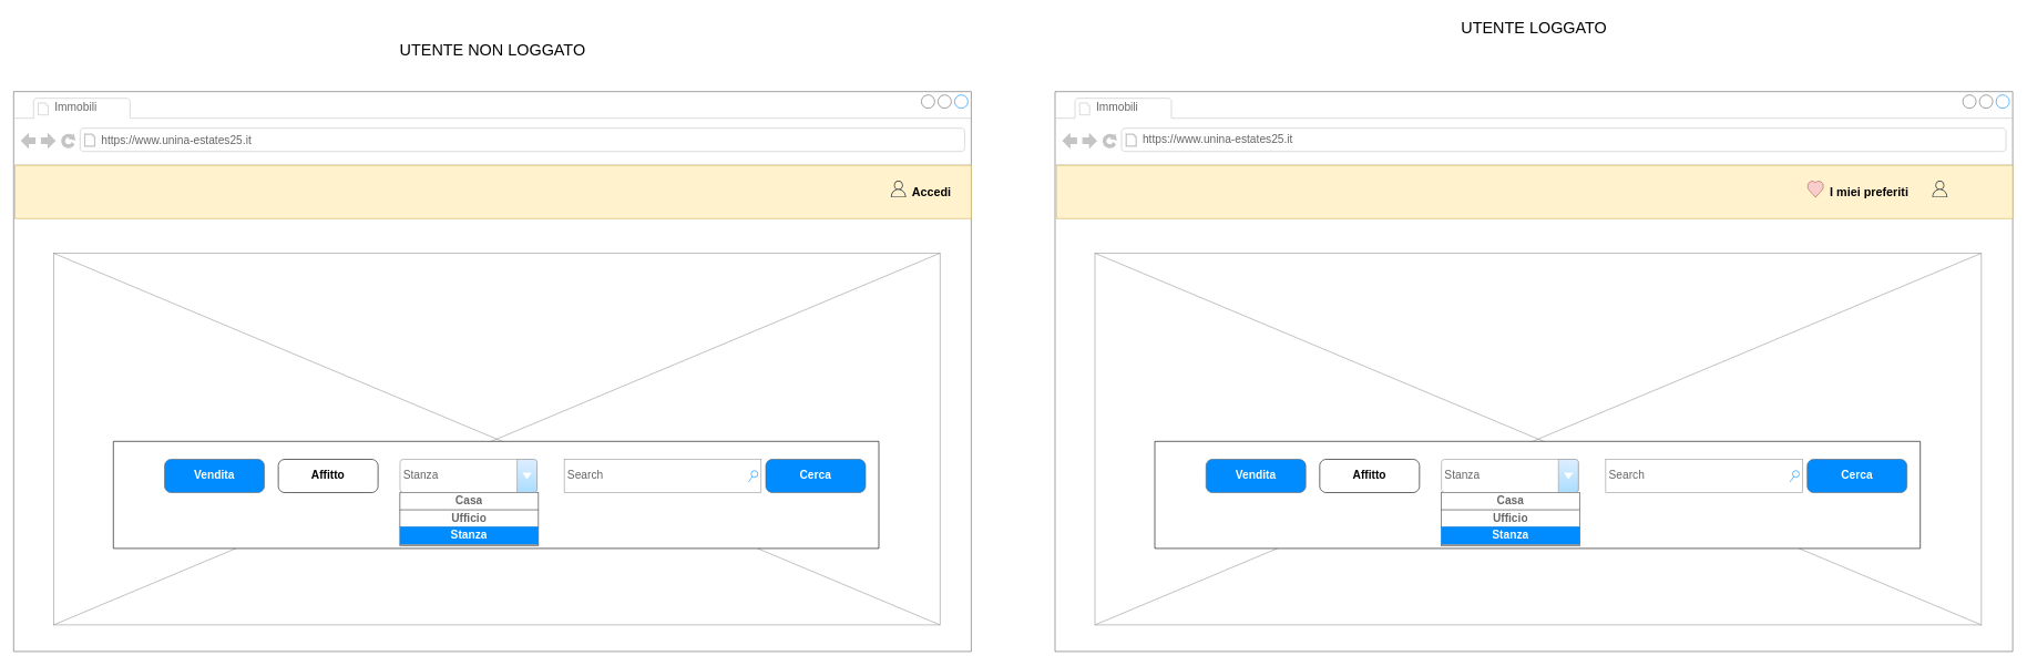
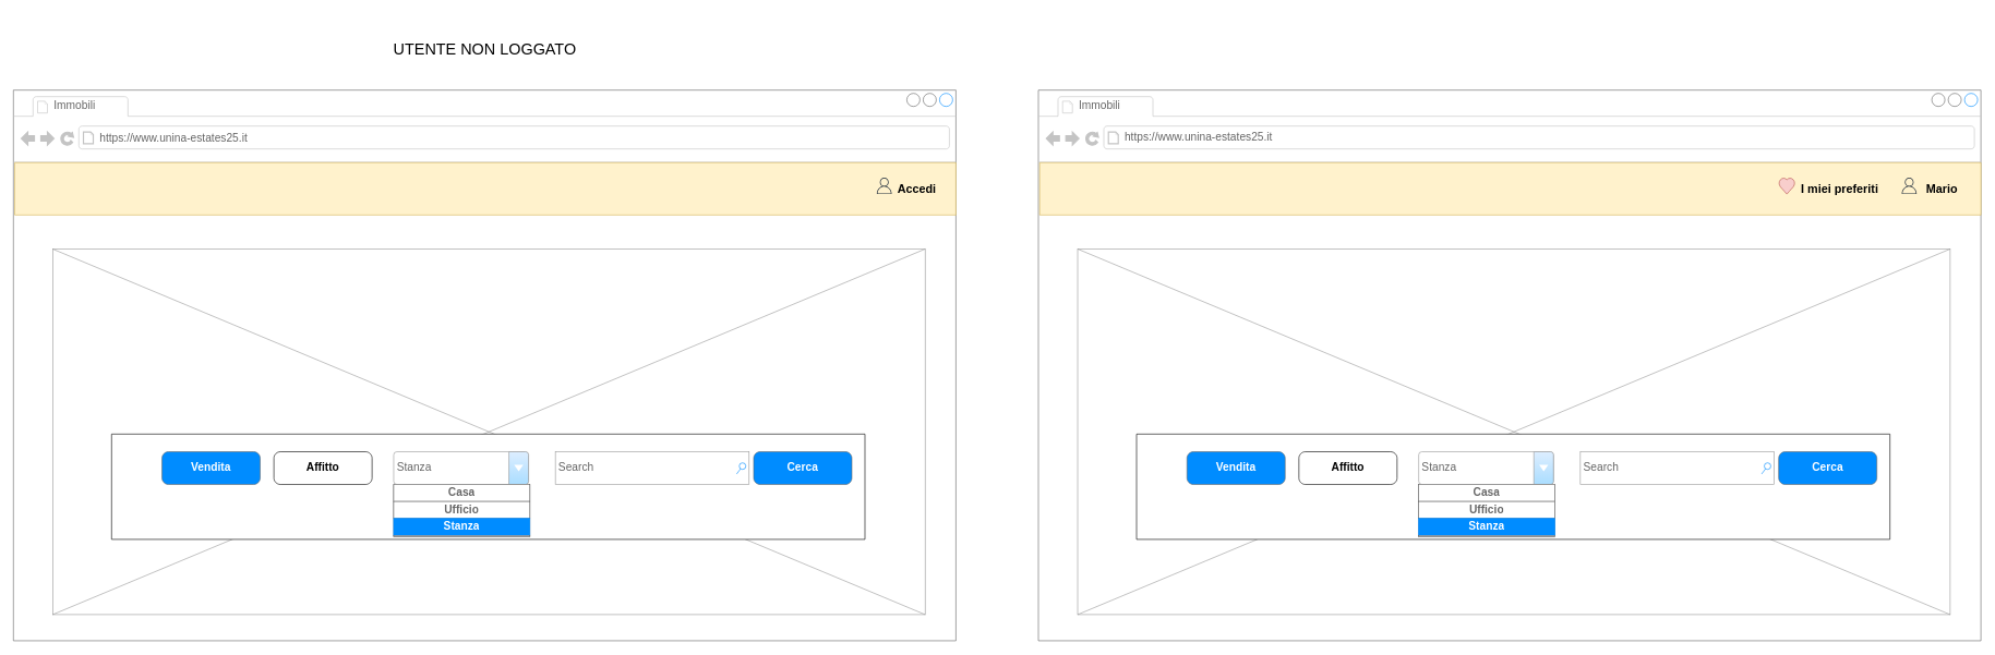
  <mxCell id="0" />
  <mxCell id="1" parent="0" />
  <mxCell id="2" value="" style="strokeWidth=1;shadow=0;dashed=0;align=center;html=1;shape=mxgraph.mockup.containers.browserWindow;rSize=0;strokeColor=#666666;strokeColor2=#008cff;strokeColor3=#c4c4c4;mainText=,;recursiveResize=0;" vertex="1" parent="1"><mxGeometry x="20" y="137" width="1440" height="842" as="geometry" /></mxCell>
  <mxCell id="3" value="Immobili" style="strokeWidth=1;shadow=0;dashed=0;align=center;html=1;shape=mxgraph.mockup.containers.anchor;fontSize=17;fontColor=#666666;align=left;whiteSpace=wrap;" vertex="1" parent="2"><mxGeometry x="60" y="12" width="110" height="26" as="geometry" /></mxCell>
  <mxCell id="4" value="https://www.unina-estates25.it" style="strokeWidth=1;shadow=0;dashed=0;align=center;html=1;shape=mxgraph.mockup.containers.anchor;rSize=0;fontSize=17;fontColor=#666666;align=left;" vertex="1" parent="2"><mxGeometry x="130" y="63" width="250" height="23" as="geometry" /></mxCell>
  <mxCell id="5" value="" style="verticalLabelPosition=bottom;verticalAlign=top;html=1;shape=mxgraph.basic.rect;fillColor2=none;strokeWidth=1;size=20;indent=5;fillColor=#fff2cc;strokeColor=#d6b656;" vertex="1" parent="2"><mxGeometry x="2" y="111" width="1438" height="80" as="geometry" /></mxCell>
  <mxCell id="6" value="" style="group" vertex="1" connectable="0" parent="2"><mxGeometry x="1318" y="134" width="100" height="34" as="geometry" /></mxCell>
  <mxCell id="7" value="" style="sketch=0;outlineConnect=0;fontColor=#232F3E;gradientColor=none;fillColor=#232F3D;strokeColor=none;dashed=0;verticalLabelPosition=bottom;verticalAlign=top;align=center;html=1;fontSize=12;fontStyle=0;aspect=fixed;pointerEvents=1;shape=mxgraph.aws4.user;" vertex="1" parent="6"><mxGeometry width="25" height="25" as="geometry" /></mxCell>
  <mxCell id="8" value="&lt;font style=&quot;font-size: 18px;&quot;&gt;&lt;b&gt;Accedi&lt;/b&gt;&lt;/font&gt;" style="text;html=1;align=center;verticalAlign=middle;resizable=0;points=[];autosize=1;strokeColor=none;fillColor=none;" vertex="1" parent="6"><mxGeometry x="23" width="77" height="34" as="geometry" /></mxCell>
  <mxCell id="9" value="" style="verticalLabelPosition=bottom;shadow=0;dashed=0;align=center;html=1;verticalAlign=top;strokeWidth=1;shape=mxgraph.mockup.graphics.simpleIcon;strokeColor=#999999;" vertex="1" parent="2"><mxGeometry x="60" y="243" width="1333" height="559" as="geometry" /></mxCell>
  <mxCell id="10" value="" style="verticalLabelPosition=bottom;verticalAlign=top;html=1;shape=mxgraph.basic.rect;fillColor2=none;strokeWidth=1;size=20;indent=5;" vertex="1" parent="2"><mxGeometry x="150" y="526" width="1151" height="161" as="geometry" /></mxCell>
  <mxCell id="11" value="Vendita" style="strokeWidth=1;shadow=0;dashed=0;align=center;html=1;shape=mxgraph.mockup.buttons.button;strokeColor=#666666;fontColor=#ffffff;mainText=;buttonStyle=round;fontSize=17;fontStyle=1;fillColor=#008cff;whiteSpace=wrap;" vertex="1" parent="2"><mxGeometry x="227" y="553" width="150" height="50" as="geometry" /></mxCell>
  <mxCell id="12" value="Affitto" style="strokeWidth=1;shadow=0;dashed=0;align=center;html=1;shape=mxgraph.mockup.buttons.button;mainText=;buttonStyle=round;fontSize=17;fontStyle=1;whiteSpace=wrap;" vertex="1" parent="2"><mxGeometry x="398" y="553" width="150" height="50" as="geometry" /></mxCell>
  <mxCell id="13" value="Stanza" style="strokeWidth=1;shadow=0;dashed=0;align=center;html=1;shape=mxgraph.mockup.forms.comboBox;strokeColor=#999999;fillColor=#ddeeff;align=left;fillColor2=#aaddff;mainText=;fontColor=#666666;fontSize=17;spacingLeft=3;" vertex="1" parent="2"><mxGeometry x="581" y="553" width="206" height="50" as="geometry" /></mxCell>
  <mxCell id="14" value="" style="swimlane;strokeColor=#666666;swimlaneFillColor=#FFFFFF;fillColor=#ffffff;fontColor=#008CFF;fontStyle=0;childLayout=stackLayout;horizontal=1;startSize=0;horizontalStack=0;resizeParent=1;resizeParentMax=0;resizeLast=0;collapsible=0;marginBottom=0;whiteSpace=wrap;html=1;fontSize=17;" vertex="1" parent="2"><mxGeometry x="581" y="603" width="208" height="80" as="geometry" /></mxCell>
  <mxCell id="15" value="Casa" style="text;spacing=0;strokeColor=inherit;align=center;verticalAlign=middle;overflow=hidden;points=[[0,0.5],[1,0.5]];portConstraint=eastwest;rotatable=0;whiteSpace=wrap;html=1;fillColor=inherit;fontColor=#666666;fontStyle=1;fontSize=17;" vertex="1" parent="14"><mxGeometry width="208" height="26" as="geometry" /></mxCell>
  <mxCell id="16" value="Ufficio" style="text;spacing=0;strokeColor=inherit;align=center;verticalAlign=middle;overflow=hidden;points=[[0,0.5],[1,0.5]];portConstraint=eastwest;rotatable=0;whiteSpace=wrap;html=1;rSize=5;fillColor=inherit;fontStyle=1;fontColor=#666666;fontSize=17;" vertex="1" parent="14"><mxGeometry y="26" width="208" height="26" as="geometry" /></mxCell>
  <mxCell id="17" value="Stanza" style="text;spacing=0;strokeColor=#008CFF;align=center;verticalAlign=middle;overflow=hidden;points=[[0,0.5],[1,0.5]];portConstraint=eastwest;rotatable=0;whiteSpace=wrap;html=1;rSize=5;fillColor=#008CFF;fontStyle=1;fontColor=#ffffff;fontSize=17;" vertex="1" parent="14"><mxGeometry y="52" width="208" height="26" as="geometry" /></mxCell>
  <mxCell id="18" value="" style="text;spacing=0;strokeColor=inherit;align=center;verticalAlign=middle;overflow=hidden;points=[[0,0.5],[1,0.5]];portConstraint=eastwest;rotatable=0;whiteSpace=wrap;html=1;fillColor=inherit;fontStyle=1;fontColor=#666666;fontSize=17;" vertex="1" parent="14"><mxGeometry y="78" width="208" height="2" as="geometry" /></mxCell>
  <mxCell id="19" value="Search" style="strokeWidth=1;shadow=0;dashed=0;align=center;html=1;shape=mxgraph.mockup.forms.searchBox;strokeColor=#999999;mainText=;strokeColor2=#008cff;fontColor=#666666;fontSize=17;align=left;spacingLeft=3;whiteSpace=wrap;" vertex="1" parent="2"><mxGeometry x="828" y="553" width="296" height="50" as="geometry" /></mxCell>
  <mxCell id="20" value="Cerca" style="strokeWidth=1;shadow=0;dashed=0;align=center;html=1;shape=mxgraph.mockup.buttons.button;strokeColor=#666666;fontColor=#ffffff;mainText=;buttonStyle=round;fontSize=17;fontStyle=1;fillColor=#008cff;whiteSpace=wrap;" vertex="1" parent="2"><mxGeometry x="1131" y="553" width="150" height="50" as="geometry" /></mxCell>
  <mxCell id="21" value="" style="strokeWidth=1;shadow=0;dashed=0;align=center;html=1;shape=mxgraph.mockup.containers.browserWindow;rSize=0;strokeColor=#666666;strokeColor2=#008cff;strokeColor3=#c4c4c4;mainText=,;recursiveResize=0;" vertex="1" parent="1"><mxGeometry x="1586" y="137" width="1440" height="842" as="geometry" /></mxCell>
  <mxCell id="22" value="Immobili" style="strokeWidth=1;shadow=0;dashed=0;align=center;html=1;shape=mxgraph.mockup.containers.anchor;fontSize=17;fontColor=#666666;align=left;whiteSpace=wrap;" vertex="1" parent="21"><mxGeometry x="60" y="12" width="110" height="26" as="geometry" /></mxCell>
  <mxCell id="23" value="https://www.unina-estates25.it" style="strokeWidth=1;shadow=0;dashed=0;align=center;html=1;shape=mxgraph.mockup.containers.anchor;rSize=0;fontSize=17;fontColor=#666666;align=left;" vertex="1" parent="21"><mxGeometry x="130" y="60" width="250" height="26" as="geometry" /></mxCell>
  <mxCell id="24" value="" style="verticalLabelPosition=bottom;verticalAlign=top;html=1;shape=mxgraph.basic.rect;fillColor2=none;strokeWidth=1;size=20;indent=5;fillColor=#fff2cc;strokeColor=#d6b656;" vertex="1" parent="21"><mxGeometry x="2" y="111" width="1438" height="80" as="geometry" /></mxCell>
  <mxCell id="25" value="" style="group" vertex="1" connectable="0" parent="21"><mxGeometry x="1318" y="134" width="100" height="34" as="geometry" /></mxCell>
  <mxCell id="26" value="" style="sketch=0;outlineConnect=0;fontColor=#232F3E;gradientColor=none;fillColor=#232F3D;strokeColor=none;dashed=0;verticalLabelPosition=bottom;verticalAlign=top;align=center;html=1;fontSize=12;fontStyle=0;aspect=fixed;pointerEvents=1;shape=mxgraph.aws4.user;" vertex="1" parent="25"><mxGeometry width="25" height="25" as="geometry" /></mxCell>
+ <mxCell id="27" value="&lt;font style=&quot;font-size: 18px;&quot;&gt;&lt;b&gt;Mario&lt;/b&gt;&lt;/font&gt;" style="text;html=1;align=center;verticalAlign=middle;resizable=0;points=[];autosize=1;strokeColor=none;fillColor=none;" vertex="1" parent="25"><mxGeometry x="29" width="66" height="34" as="geometry" /></mxCell>
  <mxCell id="28" value="" style="verticalLabelPosition=bottom;shadow=0;dashed=0;align=center;html=1;verticalAlign=top;strokeWidth=1;shape=mxgraph.mockup.graphics.simpleIcon;strokeColor=#999999;" vertex="1" parent="21"><mxGeometry x="60" y="243" width="1333" height="559" as="geometry" /></mxCell>
  <mxCell id="29" value="" style="verticalLabelPosition=bottom;verticalAlign=top;html=1;shape=mxgraph.basic.rect;fillColor2=none;strokeWidth=1;size=20;indent=5;" vertex="1" parent="21"><mxGeometry x="150" y="526" width="1151" height="161" as="geometry" /></mxCell>
  <mxCell id="30" value="Vendita" style="strokeWidth=1;shadow=0;dashed=0;align=center;html=1;shape=mxgraph.mockup.buttons.button;strokeColor=#666666;fontColor=#ffffff;mainText=;buttonStyle=round;fontSize=17;fontStyle=1;fillColor=#008cff;whiteSpace=wrap;" vertex="1" parent="21"><mxGeometry x="227" y="553" width="150" height="50" as="geometry" /></mxCell>
  <mxCell id="31" value="Affitto" style="strokeWidth=1;shadow=0;dashed=0;align=center;html=1;shape=mxgraph.mockup.buttons.button;mainText=;buttonStyle=round;fontSize=17;fontStyle=1;whiteSpace=wrap;" vertex="1" parent="21"><mxGeometry x="398" y="553" width="150" height="50" as="geometry" /></mxCell>
  <mxCell id="32" value="Stanza" style="strokeWidth=1;shadow=0;dashed=0;align=center;html=1;shape=mxgraph.mockup.forms.comboBox;strokeColor=#999999;fillColor=#ddeeff;align=left;fillColor2=#aaddff;mainText=;fontColor=#666666;fontSize=17;spacingLeft=3;" vertex="1" parent="21"><mxGeometry x="581" y="553" width="206" height="50" as="geometry" /></mxCell>
  <mxCell id="33" value="" style="swimlane;strokeColor=#666666;swimlaneFillColor=#FFFFFF;fillColor=#ffffff;fontColor=#008CFF;fontStyle=0;childLayout=stackLayout;horizontal=1;startSize=0;horizontalStack=0;resizeParent=1;resizeParentMax=0;resizeLast=0;collapsible=0;marginBottom=0;whiteSpace=wrap;html=1;fontSize=17;" vertex="1" parent="21"><mxGeometry x="581" y="603" width="208" height="80" as="geometry" /></mxCell>
  <mxCell id="34" value="Casa" style="text;spacing=0;strokeColor=inherit;align=center;verticalAlign=middle;overflow=hidden;points=[[0,0.5],[1,0.5]];portConstraint=eastwest;rotatable=0;whiteSpace=wrap;html=1;fillColor=inherit;fontColor=#666666;fontStyle=1;fontSize=17;" vertex="1" parent="33"><mxGeometry width="208" height="26" as="geometry" /></mxCell>
  <mxCell id="35" value="Ufficio" style="text;spacing=0;strokeColor=inherit;align=center;verticalAlign=middle;overflow=hidden;points=[[0,0.5],[1,0.5]];portConstraint=eastwest;rotatable=0;whiteSpace=wrap;html=1;rSize=5;fillColor=inherit;fontStyle=1;fontColor=#666666;fontSize=17;" vertex="1" parent="33"><mxGeometry y="26" width="208" height="26" as="geometry" /></mxCell>
  <mxCell id="36" value="Stanza" style="text;spacing=0;strokeColor=#008CFF;align=center;verticalAlign=middle;overflow=hidden;points=[[0,0.5],[1,0.5]];portConstraint=eastwest;rotatable=0;whiteSpace=wrap;html=1;rSize=5;fillColor=#008CFF;fontStyle=1;fontColor=#ffffff;fontSize=17;" vertex="1" parent="33"><mxGeometry y="52" width="208" height="26" as="geometry" /></mxCell>
  <mxCell id="37" value="" style="text;spacing=0;strokeColor=inherit;align=center;verticalAlign=middle;overflow=hidden;points=[[0,0.5],[1,0.5]];portConstraint=eastwest;rotatable=0;whiteSpace=wrap;html=1;fillColor=inherit;fontStyle=1;fontColor=#666666;fontSize=17;" vertex="1" parent="33"><mxGeometry y="78" width="208" height="2" as="geometry" /></mxCell>
  <mxCell id="38" value="Search" style="strokeWidth=1;shadow=0;dashed=0;align=center;html=1;shape=mxgraph.mockup.forms.searchBox;strokeColor=#999999;mainText=;strokeColor2=#008cff;fontColor=#666666;fontSize=17;align=left;spacingLeft=3;whiteSpace=wrap;" vertex="1" parent="21"><mxGeometry x="828" y="553" width="296" height="50" as="geometry" /></mxCell>
  <mxCell id="39" value="Cerca" style="strokeWidth=1;shadow=0;dashed=0;align=center;html=1;shape=mxgraph.mockup.buttons.button;strokeColor=#666666;fontColor=#ffffff;mainText=;buttonStyle=round;fontSize=17;fontStyle=1;fillColor=#008cff;whiteSpace=wrap;" vertex="1" parent="21"><mxGeometry x="1131" y="553" width="150" height="50" as="geometry" /></mxCell>
  <mxCell id="40" value="" style="group" vertex="1" connectable="0" parent="21"><mxGeometry x="1131" y="134" width="161" height="34" as="geometry" /></mxCell>
  <mxCell id="41" value="&lt;font style=&quot;font-size: 18px;&quot;&gt;&lt;b&gt;I miei preferiti&lt;/b&gt;&lt;/font&gt;" style="text;html=1;align=center;verticalAlign=middle;resizable=0;points=[];autosize=1;strokeColor=none;fillColor=none;" vertex="1" parent="40"><mxGeometry x="25" width="136" height="34" as="geometry" /></mxCell>
  <mxCell id="42" value="" style="verticalLabelPosition=bottom;verticalAlign=top;html=1;shape=mxgraph.basic.heart;aspect=fixed;fillColor=#f8cecc;strokeColor=#b85450;" vertex="1" parent="40"><mxGeometry width="25" height="25" as="geometry" /></mxCell>
  <mxCell id="43" value="&lt;font style=&quot;font-size: 24px;&quot;&gt;UTENTE NON LOGGATO&lt;/font&gt;" style="text;html=1;align=center;verticalAlign=middle;resizable=0;points=[];autosize=1;strokeColor=none;fillColor=none;" vertex="1" parent="1"><mxGeometry x="591.5" y="54" width="297" height="41" as="geometry" /></mxCell>
- <mxCell id="44" value="&lt;font style=&quot;font-size: 24px;&quot;&gt;UTENTE LOGGATO&lt;/font&gt;" style="text;html=1;align=center;verticalAlign=middle;resizable=0;points=[];autosize=1;strokeColor=none;fillColor=none;" vertex="1" parent="1"><mxGeometry x="2187.5" y="20" width="237" height="41" as="geometry" /></mxCell>
